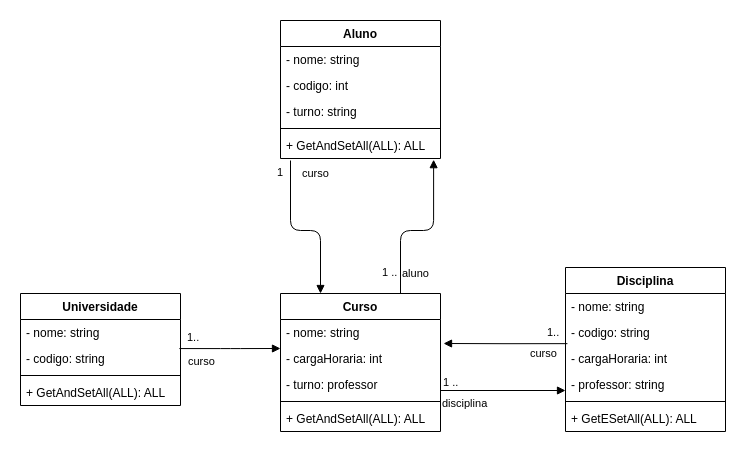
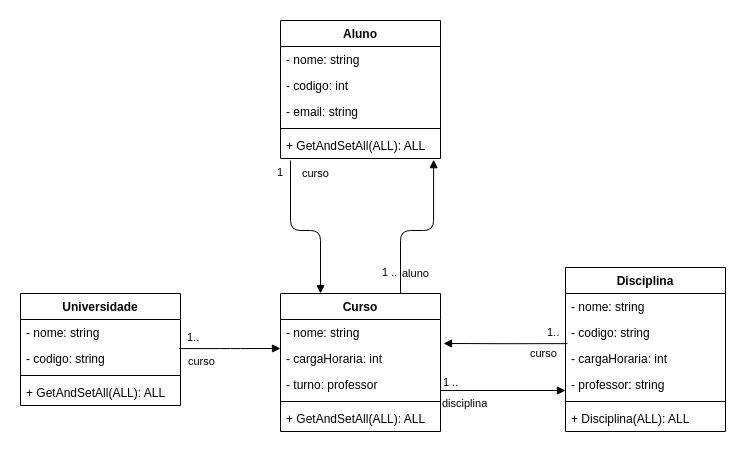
  <mxCell id="0" />
  <mxCell id="1" parent="0" />
  <mxCell id="2" value="Aluno" style="swimlane;fontStyle=1;align=center;verticalAlign=top;childLayout=stackLayout;horizontal=1;startSize=26;horizontalStack=0;resizeParent=1;resizeParentMax=0;resizeLast=0;collapsible=1;marginBottom=0;" parent="1" vertex="1"><mxGeometry x="280" y="20" width="160" height="138" as="geometry" /></mxCell>
  <mxCell id="3" value="- nome: string" style="text;strokeColor=none;fillColor=none;align=left;verticalAlign=top;spacingLeft=4;spacingRight=4;overflow=hidden;rotatable=0;points=[[0,0.5],[1,0.5]];portConstraint=eastwest;" parent="2" vertex="1"><mxGeometry y="26" width="160" height="26" as="geometry" /></mxCell>
  <mxCell id="4" value="- codigo: int" style="text;strokeColor=none;fillColor=none;align=left;verticalAlign=top;spacingLeft=4;spacingRight=4;overflow=hidden;rotatable=0;points=[[0,0.5],[1,0.5]];portConstraint=eastwest;" parent="2" vertex="1"><mxGeometry y="52" width="160" height="26" as="geometry" /></mxCell>
- <mxCell id="5" value="- turno: string" style="text;strokeColor=none;fillColor=none;align=left;verticalAlign=top;spacingLeft=4;spacingRight=4;overflow=hidden;rotatable=0;points=[[0,0.5],[1,0.5]];portConstraint=eastwest;" parent="2" vertex="1"><mxGeometry y="78" width="160" height="26" as="geometry" /></mxCell>
+ <mxCell id="5" value="- email: string" style="text;strokeColor=none;fillColor=none;align=left;verticalAlign=top;spacingLeft=4;spacingRight=4;overflow=hidden;rotatable=0;points=[[0,0.5],[1,0.5]];portConstraint=eastwest;" parent="2" vertex="1"><mxGeometry y="78" width="160" height="26" as="geometry" /></mxCell>
  <mxCell id="6" value="" style="line;strokeWidth=1;fillColor=none;align=left;verticalAlign=middle;spacingTop=-1;spacingLeft=3;spacingRight=3;rotatable=0;labelPosition=right;points=[];portConstraint=eastwest;strokeColor=inherit;" parent="2" vertex="1"><mxGeometry y="104" width="160" height="8" as="geometry" /></mxCell>
  <mxCell id="7" value="+ GetAndSetAll(ALL): ALL" style="text;strokeColor=none;fillColor=none;align=left;verticalAlign=top;spacingLeft=4;spacingRight=4;overflow=hidden;rotatable=0;points=[[0,0.5],[1,0.5]];portConstraint=eastwest;" parent="2" vertex="1"><mxGeometry y="112" width="160" height="26" as="geometry" /></mxCell>
  <mxCell id="8" value="Disciplina" style="swimlane;fontStyle=1;align=center;verticalAlign=top;childLayout=stackLayout;horizontal=1;startSize=26;horizontalStack=0;resizeParent=1;resizeParentMax=0;resizeLast=0;collapsible=1;marginBottom=0;" parent="1" vertex="1"><mxGeometry x="565" y="267" width="160" height="164" as="geometry" /></mxCell>
  <mxCell id="9" value="- nome: string" style="text;strokeColor=none;fillColor=none;align=left;verticalAlign=top;spacingLeft=4;spacingRight=4;overflow=hidden;rotatable=0;points=[[0,0.5],[1,0.5]];portConstraint=eastwest;" parent="8" vertex="1"><mxGeometry y="26" width="160" height="26" as="geometry" /></mxCell>
  <mxCell id="10" value="- codigo: string" style="text;strokeColor=none;fillColor=none;align=left;verticalAlign=top;spacingLeft=4;spacingRight=4;overflow=hidden;rotatable=0;points=[[0,0.5],[1,0.5]];portConstraint=eastwest;" parent="8" vertex="1"><mxGeometry y="52" width="160" height="26" as="geometry" /></mxCell>
  <mxCell id="11" value="- cargaHoraria: int" style="text;strokeColor=none;fillColor=none;align=left;verticalAlign=top;spacingLeft=4;spacingRight=4;overflow=hidden;rotatable=0;points=[[0,0.5],[1,0.5]];portConstraint=eastwest;" parent="8" vertex="1"><mxGeometry y="78" width="160" height="26" as="geometry" /></mxCell>
  <mxCell id="12" value="- professor: string" style="text;strokeColor=none;fillColor=none;align=left;verticalAlign=top;spacingLeft=4;spacingRight=4;overflow=hidden;rotatable=0;points=[[0,0.5],[1,0.5]];portConstraint=eastwest;" parent="8" vertex="1"><mxGeometry y="104" width="160" height="26" as="geometry" /></mxCell>
  <mxCell id="13" value="" style="line;strokeWidth=1;fillColor=none;align=left;verticalAlign=middle;spacingTop=-1;spacingLeft=3;spacingRight=3;rotatable=0;labelPosition=right;points=[];portConstraint=eastwest;strokeColor=inherit;" parent="8" vertex="1"><mxGeometry y="130" width="160" height="8" as="geometry" /></mxCell>
- <mxCell id="14" value="+ GetESetAll(ALL): ALL" style="text;strokeColor=none;fillColor=none;align=left;verticalAlign=top;spacingLeft=4;spacingRight=4;overflow=hidden;rotatable=0;points=[[0,0.5],[1,0.5]];portConstraint=eastwest;" parent="8" vertex="1"><mxGeometry y="138" width="160" height="26" as="geometry" /></mxCell>
+ <mxCell id="14" value="+ Disciplina(ALL): ALL" style="text;strokeColor=none;fillColor=none;align=left;verticalAlign=top;spacingLeft=4;spacingRight=4;overflow=hidden;rotatable=0;points=[[0,0.5],[1,0.5]];portConstraint=eastwest;" parent="8" vertex="1"><mxGeometry y="138" width="160" height="26" as="geometry" /></mxCell>
  <mxCell id="15" value="Curso" style="swimlane;fontStyle=1;align=center;verticalAlign=top;childLayout=stackLayout;horizontal=1;startSize=26;horizontalStack=0;resizeParent=1;resizeParentMax=0;resizeLast=0;collapsible=1;marginBottom=0;" parent="1" vertex="1"><mxGeometry x="280" y="293" width="160" height="138" as="geometry" /></mxCell>
  <mxCell id="16" value="- nome: string" style="text;strokeColor=none;fillColor=none;align=left;verticalAlign=top;spacingLeft=4;spacingRight=4;overflow=hidden;rotatable=0;points=[[0,0.5],[1,0.5]];portConstraint=eastwest;" parent="15" vertex="1"><mxGeometry y="26" width="160" height="26" as="geometry" /></mxCell>
  <mxCell id="17" value="- cargaHoraria: int" style="text;strokeColor=none;fillColor=none;align=left;verticalAlign=top;spacingLeft=4;spacingRight=4;overflow=hidden;rotatable=0;points=[[0,0.5],[1,0.5]];portConstraint=eastwest;" parent="15" vertex="1"><mxGeometry y="52" width="160" height="26" as="geometry" /></mxCell>
  <mxCell id="18" value="- turno: professor" style="text;strokeColor=none;fillColor=none;align=left;verticalAlign=top;spacingLeft=4;spacingRight=4;overflow=hidden;rotatable=0;points=[[0,0.5],[1,0.5]];portConstraint=eastwest;" parent="15" vertex="1"><mxGeometry y="78" width="160" height="26" as="geometry" /></mxCell>
  <mxCell id="19" value="" style="line;strokeWidth=1;fillColor=none;align=left;verticalAlign=middle;spacingTop=-1;spacingLeft=3;spacingRight=3;rotatable=0;labelPosition=right;points=[];portConstraint=eastwest;strokeColor=inherit;" parent="15" vertex="1"><mxGeometry y="104" width="160" height="8" as="geometry" /></mxCell>
  <mxCell id="20" value="+ GetAndSetAll(ALL): ALL" style="text;strokeColor=none;fillColor=none;align=left;verticalAlign=top;spacingLeft=4;spacingRight=4;overflow=hidden;rotatable=0;points=[[0,0.5],[1,0.5]];portConstraint=eastwest;" parent="15" vertex="1"><mxGeometry y="112" width="160" height="26" as="geometry" /></mxCell>
  <mxCell id="21" value="disciplina" style="endArrow=block;endFill=1;html=1;edgeStyle=orthogonalEdgeStyle;align=left;verticalAlign=top;exitX=1;exitY=0.731;exitDx=0;exitDy=0;exitPerimeter=0;" parent="1" source="18" edge="1"><mxGeometry x="-1" relative="1" as="geometry"><mxPoint x="460" y="390" as="sourcePoint" /><mxPoint x="565" y="390" as="targetPoint" /></mxGeometry></mxCell>
  <mxCell id="22" value="1 .." style="edgeLabel;resizable=0;html=1;align=left;verticalAlign=bottom;" parent="21" connectable="0" vertex="1"><mxGeometry x="-1" relative="1" as="geometry"><mxPoint x="1" as="offset" /></mxGeometry></mxCell>
  <mxCell id="23" value="curso" style="endArrow=block;endFill=1;html=1;edgeStyle=orthogonalEdgeStyle;align=left;verticalAlign=top;entryX=1.019;entryY=-0.077;entryDx=0;entryDy=0;exitX=0.012;exitY=-0.071;exitDx=0;exitDy=0;exitPerimeter=0;entryPerimeter=0;" parent="1" source="11" target="17" edge="1"><mxGeometry x="-0.373" y="-3" relative="1" as="geometry"><mxPoint x="535" y="345" as="sourcePoint" /><mxPoint x="815" y="370" as="targetPoint" /><mxPoint as="offset" /></mxGeometry></mxCell>
  <mxCell id="24" value="1.." style="edgeLabel;resizable=0;html=1;align=left;verticalAlign=bottom;" parent="23" connectable="0" vertex="1"><mxGeometry x="-1" relative="1" as="geometry"><mxPoint x="-22" y="-3" as="offset" /></mxGeometry></mxCell>
  <mxCell id="25" value="aluno" style="endArrow=block;endFill=1;html=1;edgeStyle=orthogonalEdgeStyle;align=left;verticalAlign=top;entryX=0.957;entryY=1.045;entryDx=0;entryDy=0;entryPerimeter=0;exitX=0.75;exitY=0;exitDx=0;exitDy=0;" parent="1" source="15" target="7" edge="1"><mxGeometry x="-0.605" relative="1" as="geometry"><mxPoint x="380" y="260" as="sourcePoint" /><mxPoint x="550" y="267" as="targetPoint" /><Array as="points"><mxPoint x="400" y="230" /><mxPoint x="433" y="230" /></Array><mxPoint as="offset" /></mxGeometry></mxCell>
  <mxCell id="26" value="1 .." style="edgeLabel;resizable=0;html=1;align=left;verticalAlign=bottom;" parent="25" connectable="0" vertex="1"><mxGeometry x="-1" relative="1" as="geometry"><mxPoint x="-20" y="-13" as="offset" /></mxGeometry></mxCell>
  <mxCell id="27" value="curso" style="endArrow=block;endFill=1;html=1;edgeStyle=orthogonalEdgeStyle;align=left;verticalAlign=top;entryX=0.25;entryY=0;entryDx=0;entryDy=0;" parent="1" target="15" edge="1"><mxGeometry x="-1" y="10" relative="1" as="geometry"><mxPoint x="290" y="160" as="sourcePoint" /><mxPoint x="480" y="128.5" as="targetPoint" /><Array as="points"><mxPoint x="290" y="230" /><mxPoint x="320" y="230" /></Array><mxPoint as="offset" /></mxGeometry></mxCell>
  <mxCell id="28" value="1" style="edgeLabel;resizable=0;html=1;align=left;verticalAlign=bottom;" parent="27" connectable="0" vertex="1"><mxGeometry x="-1" relative="1" as="geometry"><mxPoint x="-15" y="20" as="offset" /></mxGeometry></mxCell>
  <mxCell id="29" value="Universidade" style="swimlane;fontStyle=1;align=center;verticalAlign=top;childLayout=stackLayout;horizontal=1;startSize=26;horizontalStack=0;resizeParent=1;resizeParentMax=0;resizeLast=0;collapsible=1;marginBottom=0;" vertex="1" parent="1"><mxGeometry x="20" y="293" width="160" height="112" as="geometry" /></mxCell>
  <mxCell id="30" value="- nome: string" style="text;strokeColor=none;fillColor=none;align=left;verticalAlign=top;spacingLeft=4;spacingRight=4;overflow=hidden;rotatable=0;points=[[0,0.5],[1,0.5]];portConstraint=eastwest;" vertex="1" parent="29"><mxGeometry y="26" width="160" height="26" as="geometry" /></mxCell>
  <mxCell id="31" value="- codigo: string" style="text;strokeColor=none;fillColor=none;align=left;verticalAlign=top;spacingLeft=4;spacingRight=4;overflow=hidden;rotatable=0;points=[[0,0.5],[1,0.5]];portConstraint=eastwest;" vertex="1" parent="29"><mxGeometry y="52" width="160" height="26" as="geometry" /></mxCell>
  <mxCell id="32" value="" style="line;strokeWidth=1;fillColor=none;align=left;verticalAlign=middle;spacingTop=-1;spacingLeft=3;spacingRight=3;rotatable=0;labelPosition=right;points=[];portConstraint=eastwest;strokeColor=inherit;" vertex="1" parent="29"><mxGeometry y="78" width="160" height="8" as="geometry" /></mxCell>
  <mxCell id="33" value="+ GetAndSetAll(ALL): ALL" style="text;strokeColor=none;fillColor=none;align=left;verticalAlign=top;spacingLeft=4;spacingRight=4;overflow=hidden;rotatable=0;points=[[0,0.5],[1,0.5]];portConstraint=eastwest;" vertex="1" parent="29"><mxGeometry y="86" width="160" height="26" as="geometry" /></mxCell>
  <mxCell id="34" value="curso" style="endArrow=block;endFill=1;html=1;edgeStyle=orthogonalEdgeStyle;align=left;verticalAlign=top;exitX=0.993;exitY=0.118;exitDx=0;exitDy=0;exitPerimeter=0;entryX=0;entryY=0.115;entryDx=0;entryDy=0;entryPerimeter=0;" edge="1" parent="1" source="31" target="17"><mxGeometry x="-0.854" relative="1" as="geometry"><mxPoint x="280" y="488.154" as="sourcePoint" /><mxPoint x="270" y="348" as="targetPoint" /><mxPoint as="offset" /></mxGeometry></mxCell>
  <mxCell id="35" value="1.." style="edgeLabel;resizable=0;html=1;align=left;verticalAlign=bottom;" connectable="0" vertex="1" parent="34"><mxGeometry x="-1" relative="1" as="geometry"><mxPoint x="6" y="-3" as="offset" /></mxGeometry></mxCell>
